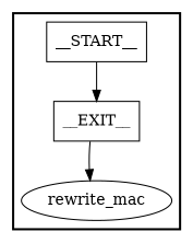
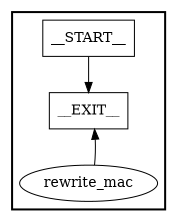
  digraph {
    fontname="DejaVu Serif"
    node [fontname="DejaVu Serif" shape=rectangle style=solid]
    edge [fontname="DejaVu Serif"]
    n1 [label=__START__]
    n2 [label=rewrite_mac shape=ellipse]
    n3 [label=__EXIT__]
    subgraph cluster_1 {
      labeljust=r
      style=bold
      n1
      n2
      n3
    }
    n1 -> n3
-   n3 -> n2
+   n2 -> n3
  }
